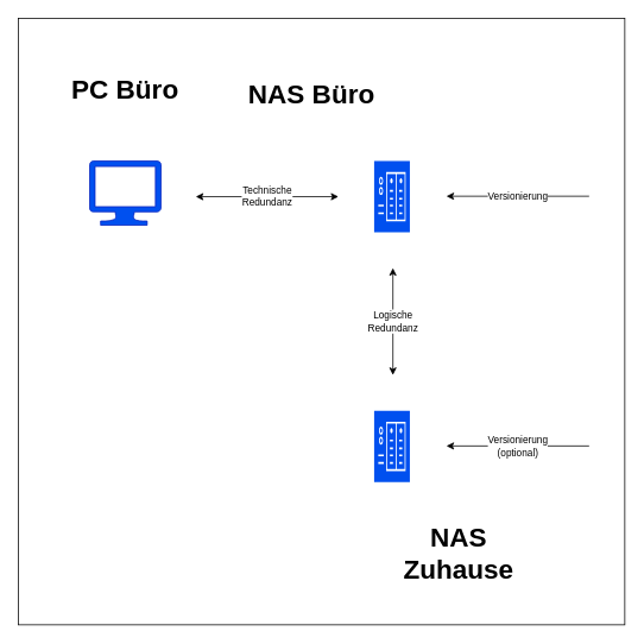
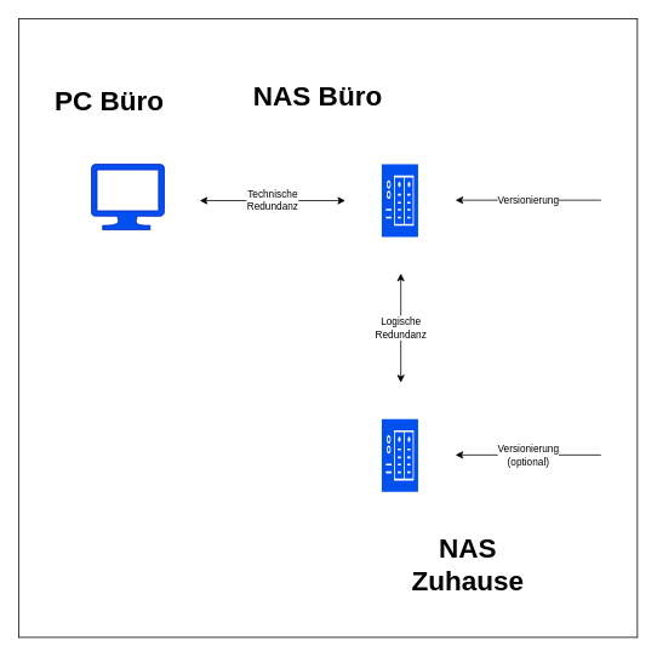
  <mxCell id="0" />
  <mxCell id="1" parent="0" />
  <mxCell id="2" value="" style="sketch=0;aspect=fixed;pointerEvents=1;shadow=0;dashed=0;html=1;strokeColor=#001DBC;labelPosition=center;verticalLabelPosition=bottom;verticalAlign=top;align=center;fillColor=#0050ef;shape=mxgraph.azure.computer;fontColor=#ffffff;" parent="1" vertex="1"><mxGeometry y="180" width="80" height="72" as="geometry" x="100" /></mxCell>
  <mxCell id="3" value="" style="sketch=0;pointerEvents=1;shadow=0;dashed=0;html=1;strokeColor=#001DBC;fillColor=#0050ef;labelPosition=center;verticalLabelPosition=bottom;verticalAlign=top;align=center;outlineConnect=0;shape=mxgraph.veeam2.nas;fontColor=#ffffff;" parent="1" vertex="1"><mxGeometry x="419" y="180" width="40" height="80" as="geometry" /></mxCell>
  <mxCell id="4" value="Technische&lt;br&gt;Redundanz" style="endArrow=classic;startArrow=classic;html=1;" parent="1" edge="1"><mxGeometry width="50" height="50" relative="1" as="geometry"><mxPoint x="219" y="220" as="sourcePoint" /><mxPoint x="379" y="220" as="targetPoint" /></mxGeometry></mxCell>
  <mxCell id="5" value="" style="rounded=0;whiteSpace=wrap;html=1;fillColor=none;" parent="1" vertex="1"><mxGeometry x="20" y="20" width="680" height="680" as="geometry" /></mxCell>
- <mxCell id="6" value="PC Büro" style="text;html=1;align=center;verticalAlign=middle;whiteSpace=wrap;rounded=0;fontSize=30;fontStyle=1" parent="1" vertex="1"><mxGeometry x="60" y="60" width="160" height="80" as="geometry" /></mxCell>
+ <mxCell id="6" value="PC Büro" style="text;html=1;align=center;verticalAlign=middle;whiteSpace=wrap;rounded=0;fontSize=30;fontStyle=1" parent="1" vertex="1"><mxGeometry x="40" y="70" width="160" height="80" as="geometry" /></mxCell>
  <mxCell id="7" value="NAS Büro" style="text;html=1;align=center;verticalAlign=middle;whiteSpace=wrap;rounded=0;fontSize=30;fontStyle=1" parent="1" vertex="1"><mxGeometry x="269" y="65" width="160" height="80" as="geometry" /></mxCell>
  <mxCell id="8" value="Versionierung" style="endArrow=none;startArrow=classic;html=1;endFill=0;" parent="1" edge="1"><mxGeometry width="50" height="50" relative="1" as="geometry"><mxPoint x="500" y="219.5" as="sourcePoint" /><mxPoint x="660" y="219.5" as="targetPoint" /></mxGeometry></mxCell>
  <mxCell id="9" value="" style="sketch=0;pointerEvents=1;shadow=0;dashed=0;html=1;strokeColor=#001DBC;fillColor=#0050ef;labelPosition=center;verticalLabelPosition=bottom;verticalAlign=top;align=center;outlineConnect=0;shape=mxgraph.veeam2.nas;fontColor=#ffffff;" parent="1" vertex="1"><mxGeometry x="419" y="460" width="40" height="80" as="geometry" /></mxCell>
  <mxCell id="10" value="Logische&lt;br&gt;Redundanz" style="endArrow=classic;startArrow=classic;html=1;" parent="1" edge="1"><mxGeometry width="50" height="50" relative="1" as="geometry"><mxPoint x="440" y="300" as="sourcePoint" /><mxPoint x="440" y="420" as="targetPoint" /></mxGeometry></mxCell>
  <mxCell id="11" value="NAS Zuhause" style="text;html=1;align=center;verticalAlign=middle;whiteSpace=wrap;rounded=0;fontSize=30;fontStyle=1" parent="1" vertex="1"><mxGeometry x="434" y="580" width="160" height="80" as="geometry" /></mxCell>
  <mxCell id="12" value="Versionierung&lt;br&gt;(optional)" style="endArrow=none;startArrow=classic;html=1;endFill=0;" parent="1" edge="1"><mxGeometry width="50" height="50" relative="1" as="geometry"><mxPoint x="500" y="499.5" as="sourcePoint" /><mxPoint x="660" y="499.5" as="targetPoint" /></mxGeometry></mxCell>
